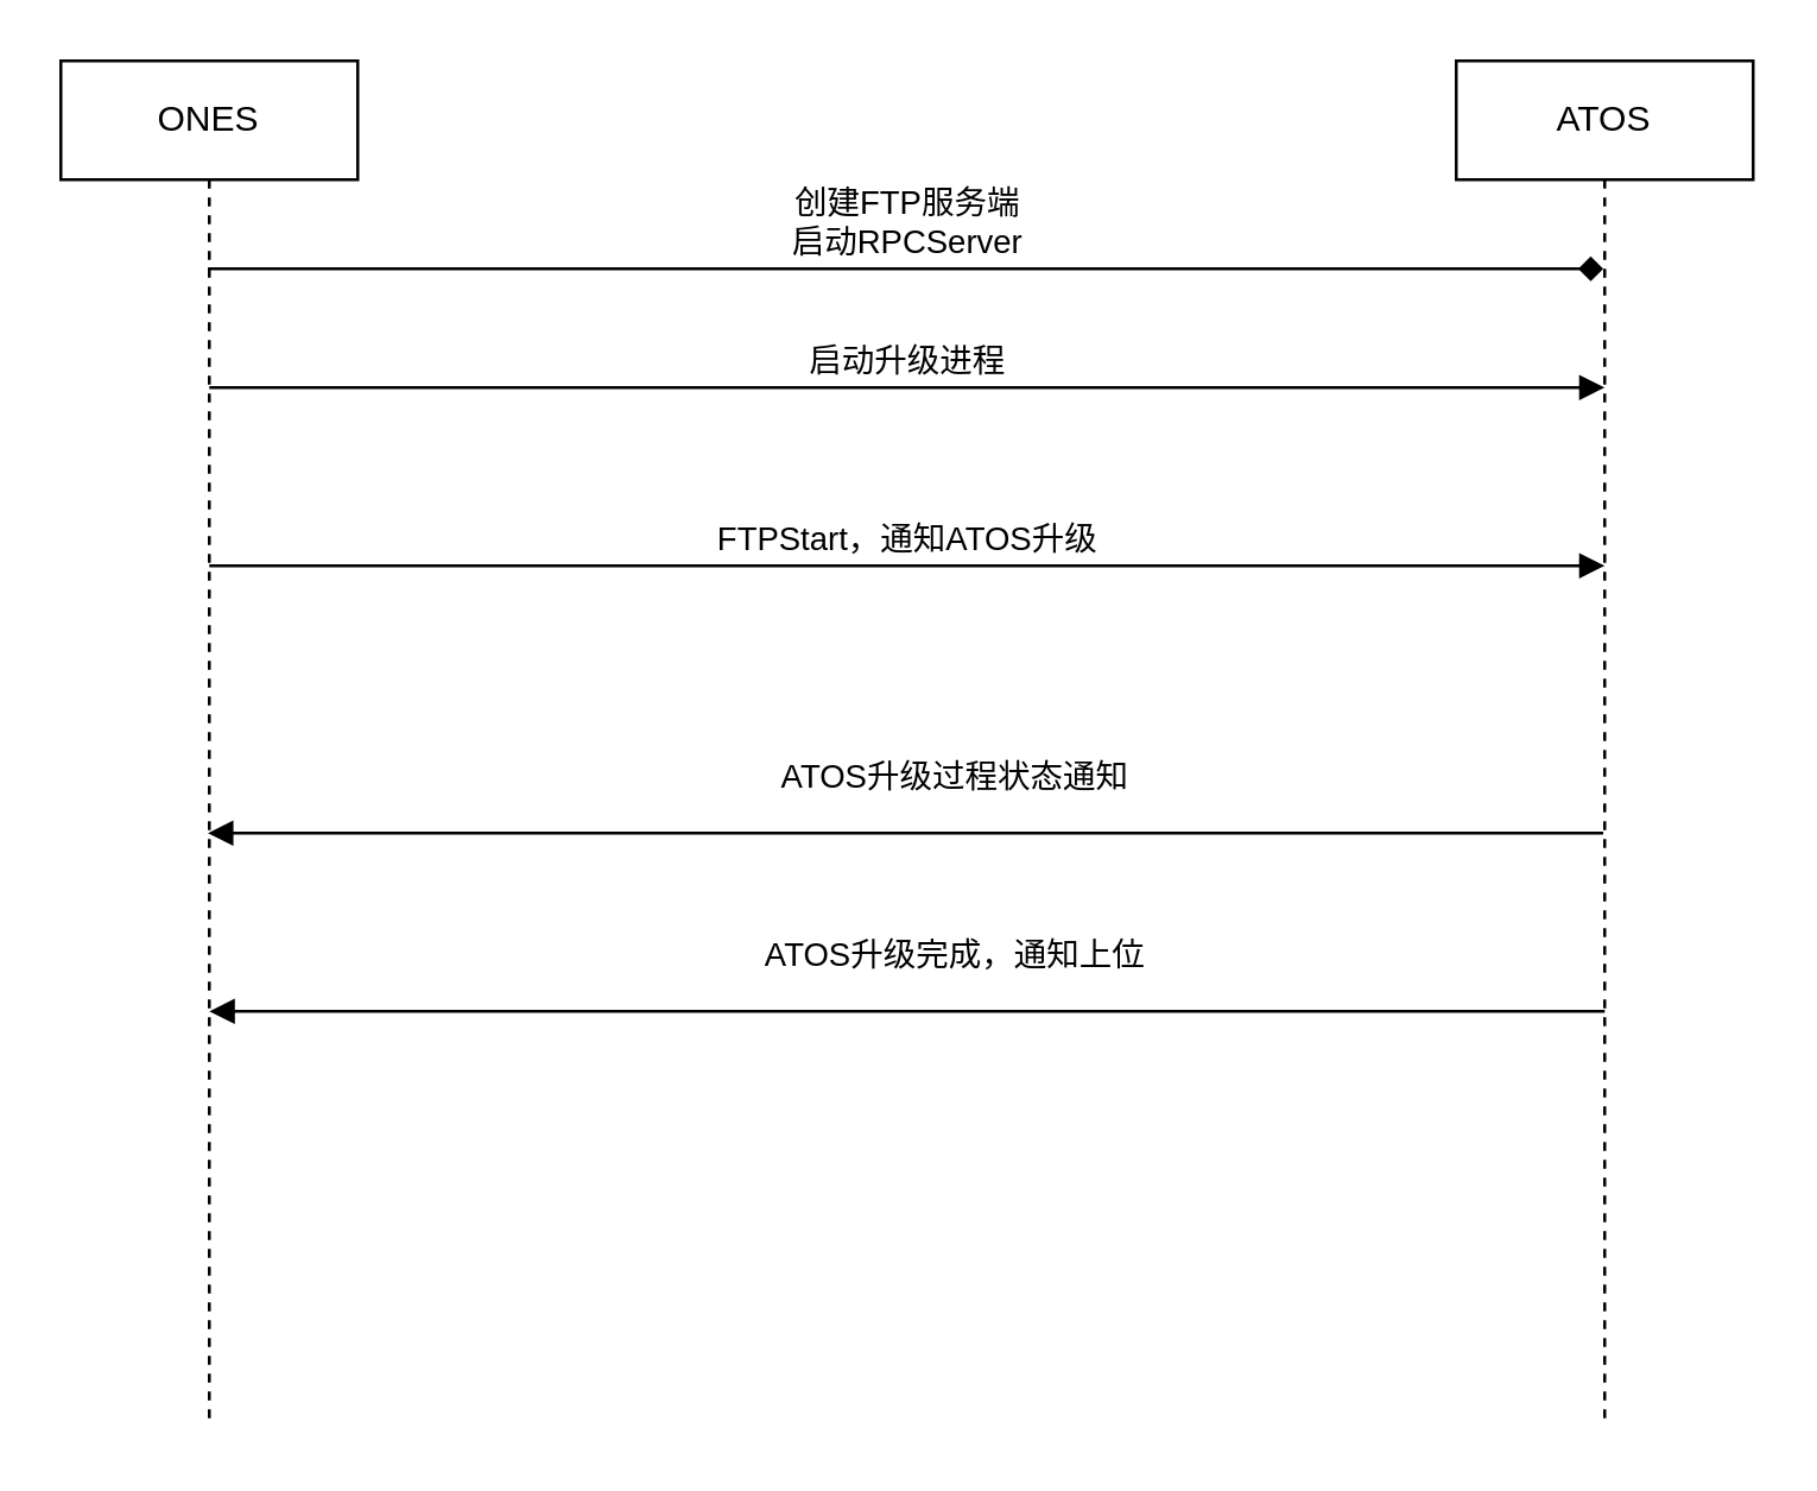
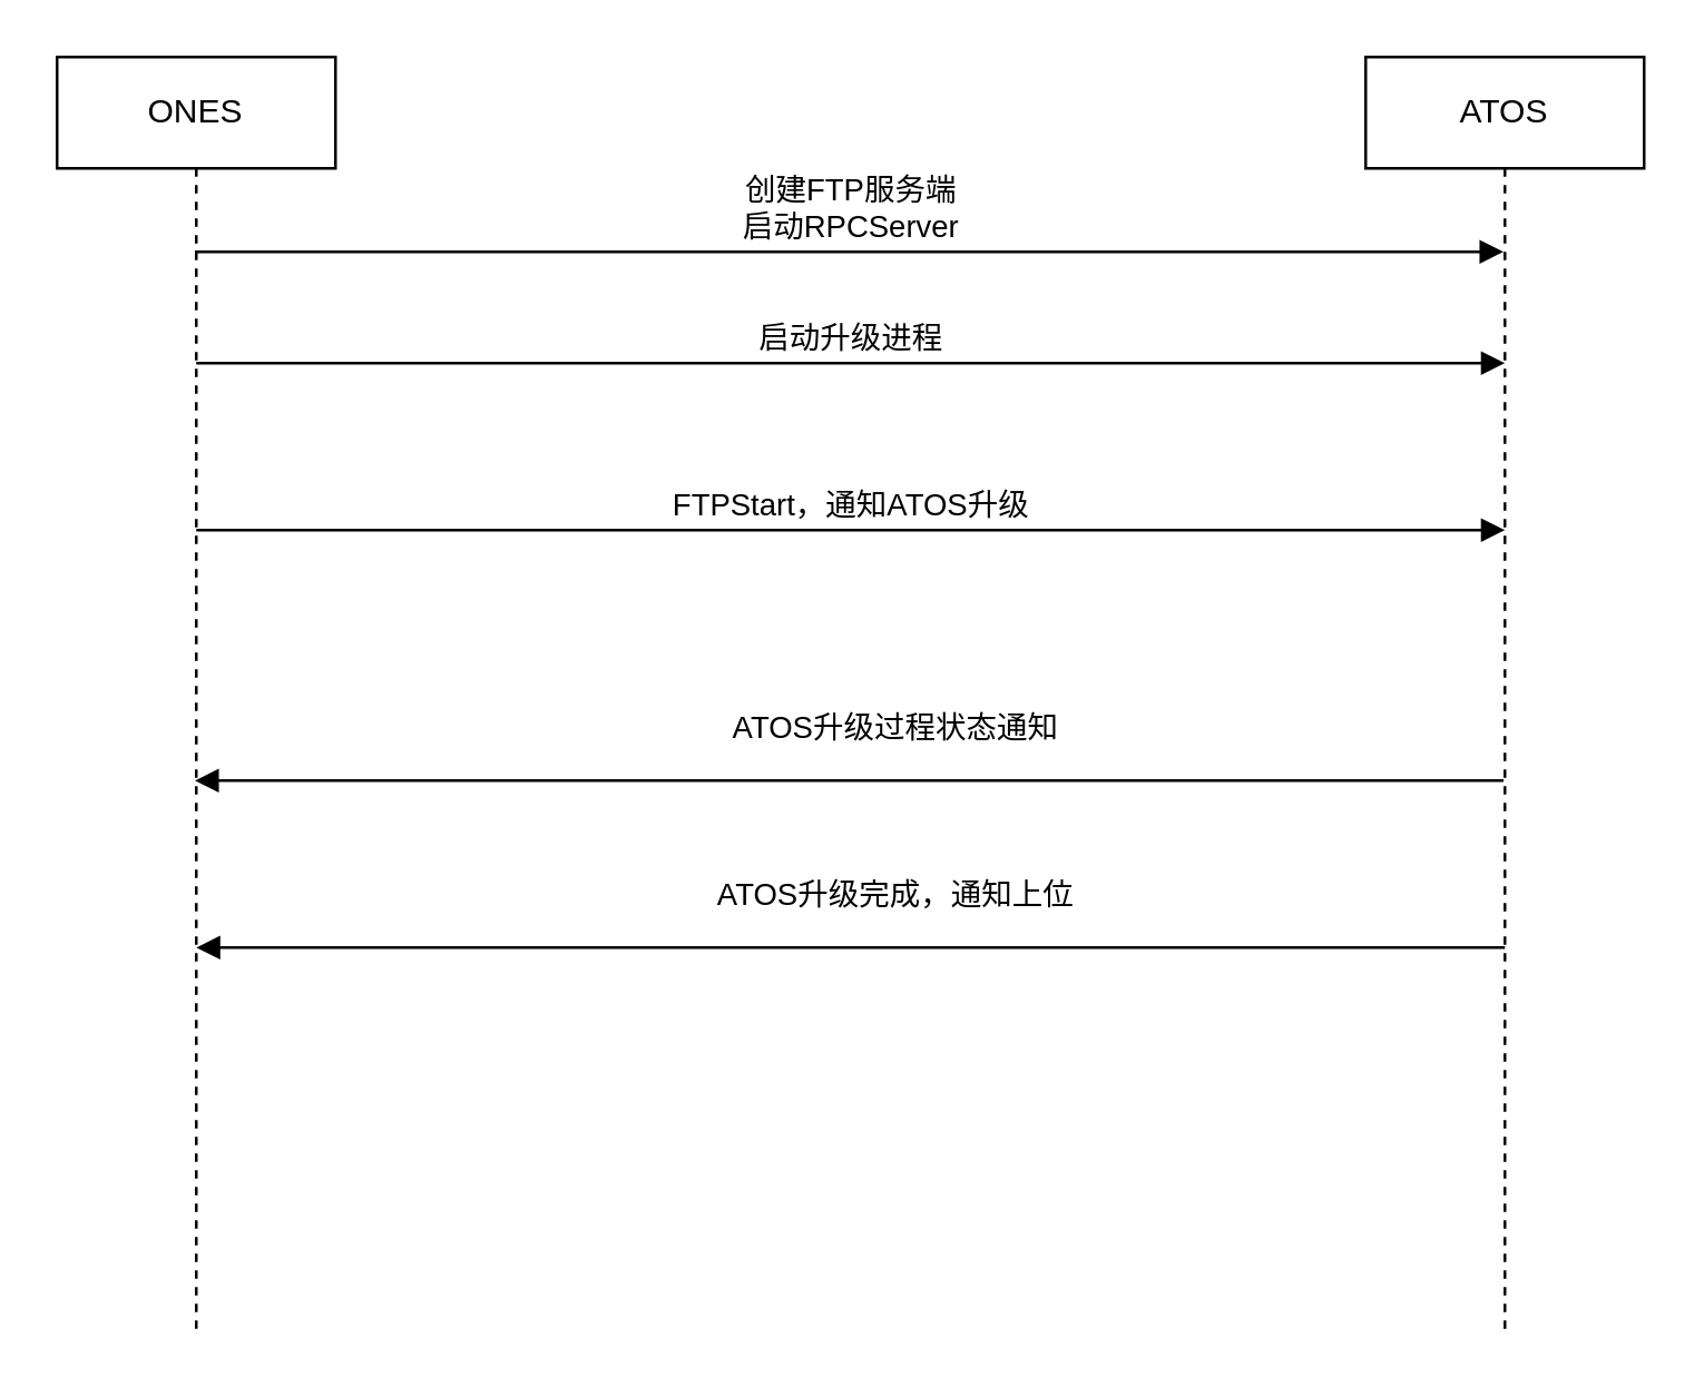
  <mxCell id="0" />
  <mxCell id="1" parent="0" />
  <mxCell id="2" value="ONES " style="shape=umlLifeline;perimeter=lifelinePerimeter;whiteSpace=wrap;html=1;container=1;dropTarget=0;collapsible=0;recursiveResize=0;outlineConnect=0;portConstraint=eastwest;newEdgeStyle={&quot;edgeStyle&quot;:&quot;elbowEdgeStyle&quot;,&quot;elbow&quot;:&quot;vertical&quot;,&quot;curved&quot;:0,&quot;rounded&quot;:0};" vertex="1" parent="1"><mxGeometry x="20" y="20" width="100" height="460" as="geometry" /></mxCell>
  <mxCell id="3" value="ATOS" style="shape=umlLifeline;perimeter=lifelinePerimeter;whiteSpace=wrap;html=1;container=1;dropTarget=0;collapsible=0;recursiveResize=0;outlineConnect=0;portConstraint=eastwest;newEdgeStyle={&quot;edgeStyle&quot;:&quot;elbowEdgeStyle&quot;,&quot;elbow&quot;:&quot;vertical&quot;,&quot;curved&quot;:0,&quot;rounded&quot;:0};" vertex="1" parent="1"><mxGeometry x="490" y="20" width="100" height="460" as="geometry" /></mxCell>
- <mxCell id="4" value="&lt;div&gt;创建FTP服务端&lt;/div&gt;&lt;div&gt;启动RPCServer&lt;br&gt;&lt;/div&gt;" style="html=1;verticalAlign=bottom;endArrow=diamond;edgeStyle=elbowEdgeStyle;elbow=vertical;curved=0;rounded=0;" edge="1" parent="1" source="2" target="3"><mxGeometry width="80" relative="1" as="geometry"><mxPoint x="80" y="120" as="sourcePoint" /><mxPoint x="160" y="120" as="targetPoint" /><Array as="points"><mxPoint x="240" y="90" /><mxPoint x="70" y="100" /></Array></mxGeometry></mxCell>
+ <mxCell id="4" value="&lt;div&gt;创建FTP服务端&lt;/div&gt;&lt;div&gt;启动RPCServer&lt;br&gt;&lt;/div&gt;" style="html=1;verticalAlign=bottom;endArrow=block;edgeStyle=elbowEdgeStyle;elbow=vertical;curved=0;rounded=0;" edge="1" parent="1" source="2" target="3"><mxGeometry width="80" relative="1" as="geometry"><mxPoint x="80" y="120" as="sourcePoint" /><mxPoint x="160" y="120" as="targetPoint" /><Array as="points"><mxPoint x="240" y="90" /><mxPoint x="70" y="100" /></Array></mxGeometry></mxCell>
  <mxCell id="5" value="ATOS升级过程状态通知" style="html=1;verticalAlign=bottom;endArrow=block;edgeStyle=elbowEdgeStyle;elbow=vertical;curved=0;rounded=0;" edge="1" parent="1"><mxGeometry x="-0.066" y="-10" width="80" relative="1" as="geometry"><mxPoint x="539.5" y="280" as="sourcePoint" /><mxPoint x="69.5" y="280" as="targetPoint" /><Array as="points"><mxPoint x="430" y="280" /><mxPoint x="70" y="150" /><mxPoint x="240" y="140" /></Array><mxPoint as="offset" /></mxGeometry></mxCell>
  <mxCell id="6" value="启动升级进程" style="html=1;verticalAlign=bottom;endArrow=block;edgeStyle=elbowEdgeStyle;elbow=vertical;curved=0;rounded=0;" edge="1" parent="1"><mxGeometry width="80" relative="1" as="geometry"><mxPoint x="70" y="130" as="sourcePoint" /><mxPoint x="540" y="130" as="targetPoint" /><Array as="points"><mxPoint x="240" y="130" /><mxPoint x="70" y="140" /></Array></mxGeometry></mxCell>
  <mxCell id="7" value="ATOS升级完成，通知上位" style="html=1;verticalAlign=bottom;endArrow=block;edgeStyle=elbowEdgeStyle;elbow=vertical;curved=0;rounded=0;" edge="1" parent="1"><mxGeometry x="-0.066" y="-10" width="80" relative="1" as="geometry"><mxPoint x="540" y="340" as="sourcePoint" /><mxPoint x="70" y="340" as="targetPoint" /><Array as="points"><mxPoint x="430" y="340" /><mxPoint x="70" y="210" /><mxPoint x="240" y="200" /></Array><mxPoint as="offset" /></mxGeometry></mxCell>
  <mxCell id="8" value="FTPStart，通知ATOS升级" style="html=1;verticalAlign=bottom;endArrow=block;edgeStyle=elbowEdgeStyle;elbow=vertical;curved=0;rounded=0;" edge="1" parent="1"><mxGeometry width="80" relative="1" as="geometry"><mxPoint x="70" y="190" as="sourcePoint" /><mxPoint x="540" y="190" as="targetPoint" /><Array as="points"><mxPoint x="240" y="190" /><mxPoint x="70" y="200" /></Array></mxGeometry></mxCell>
